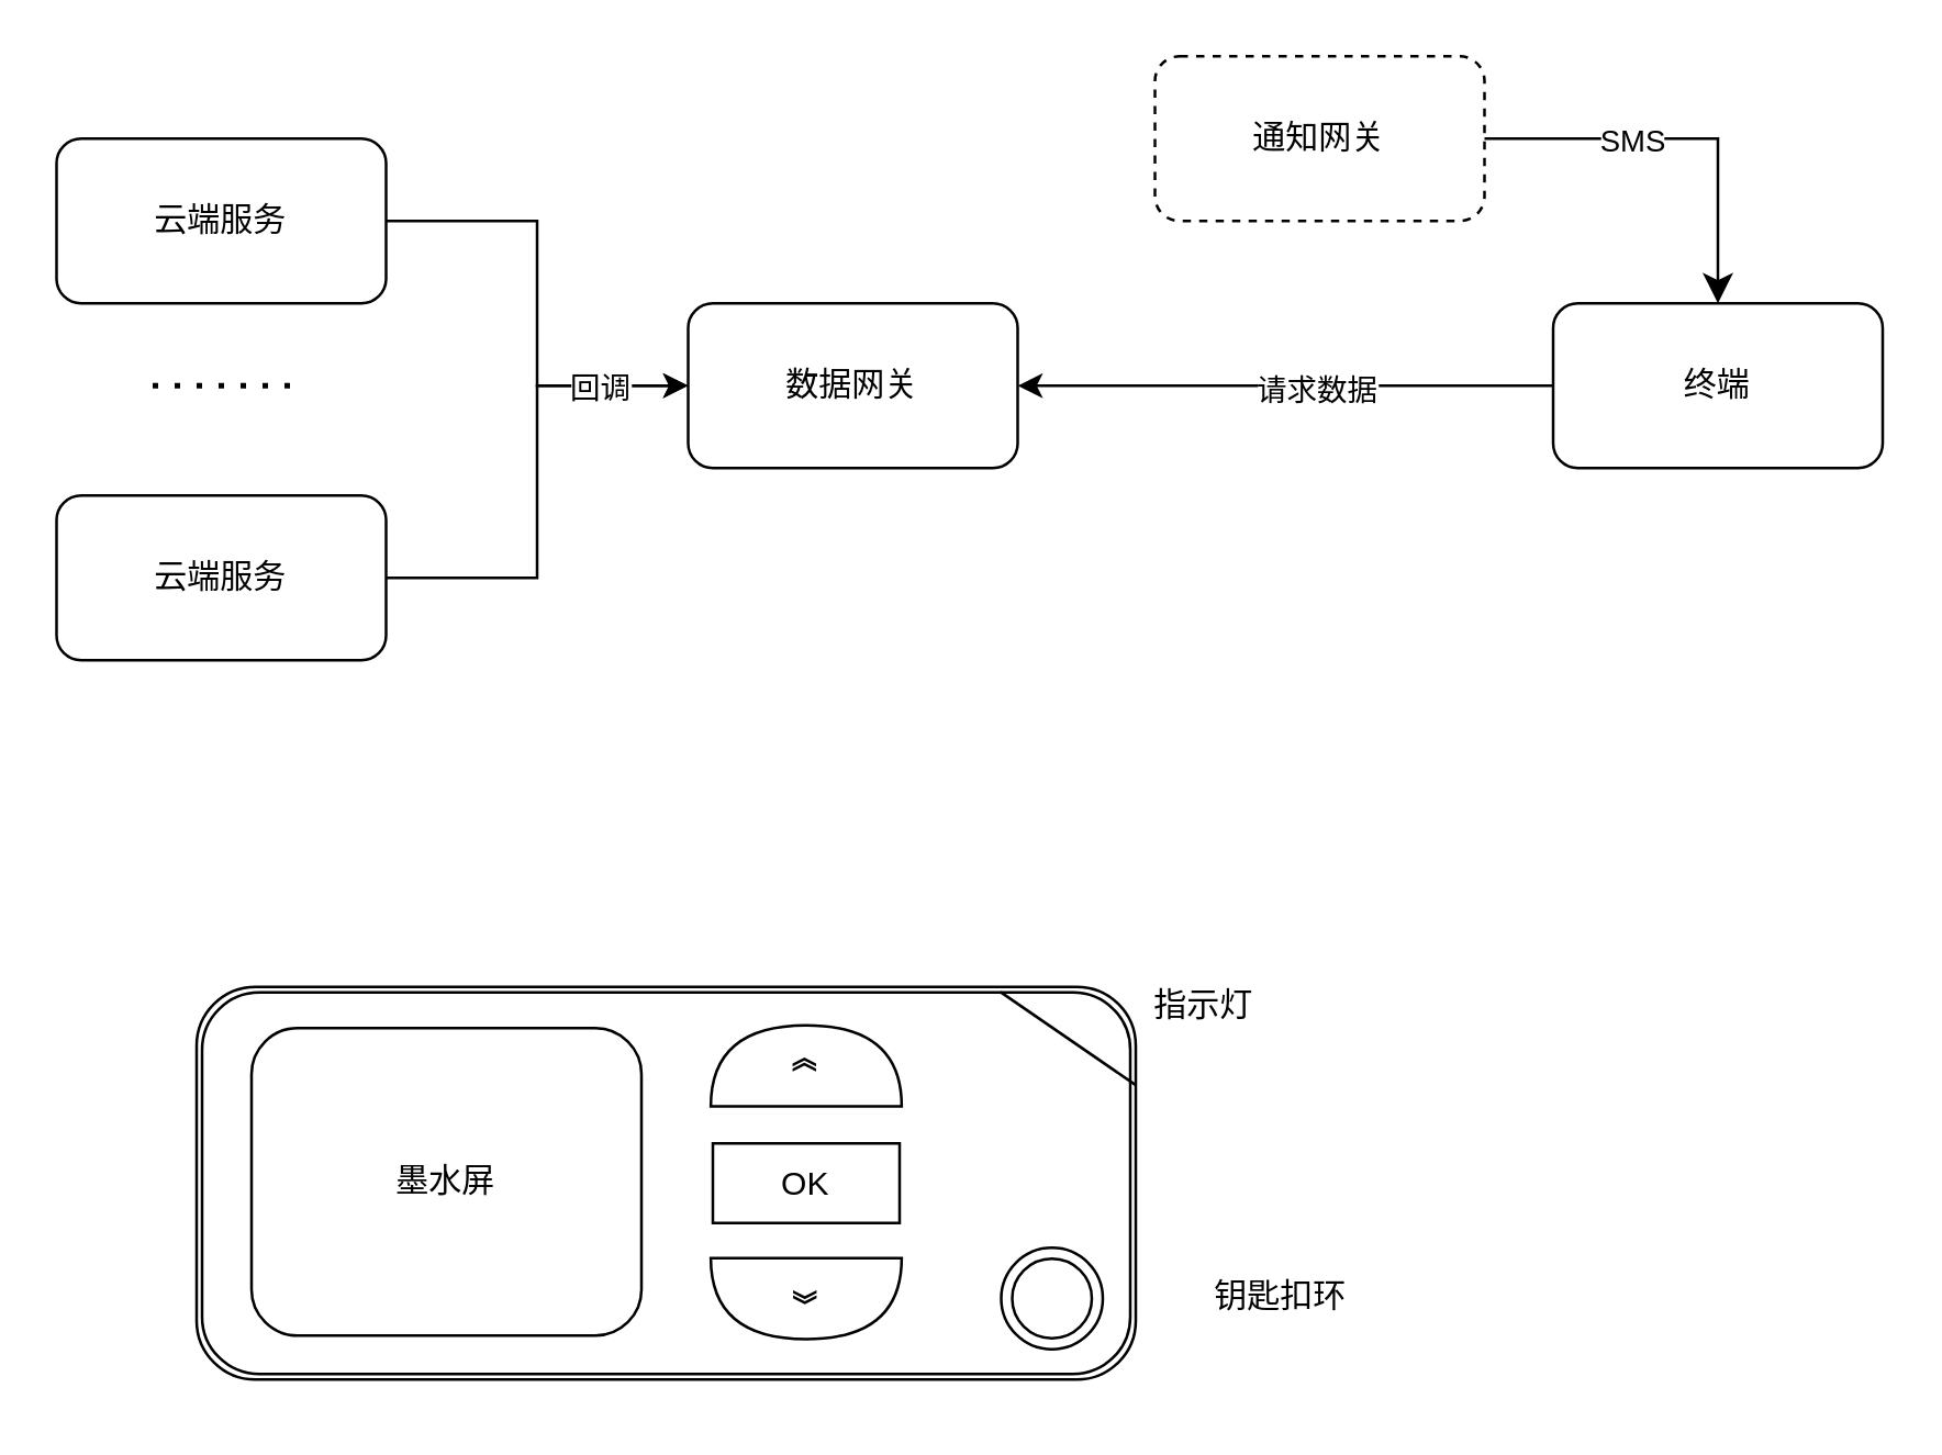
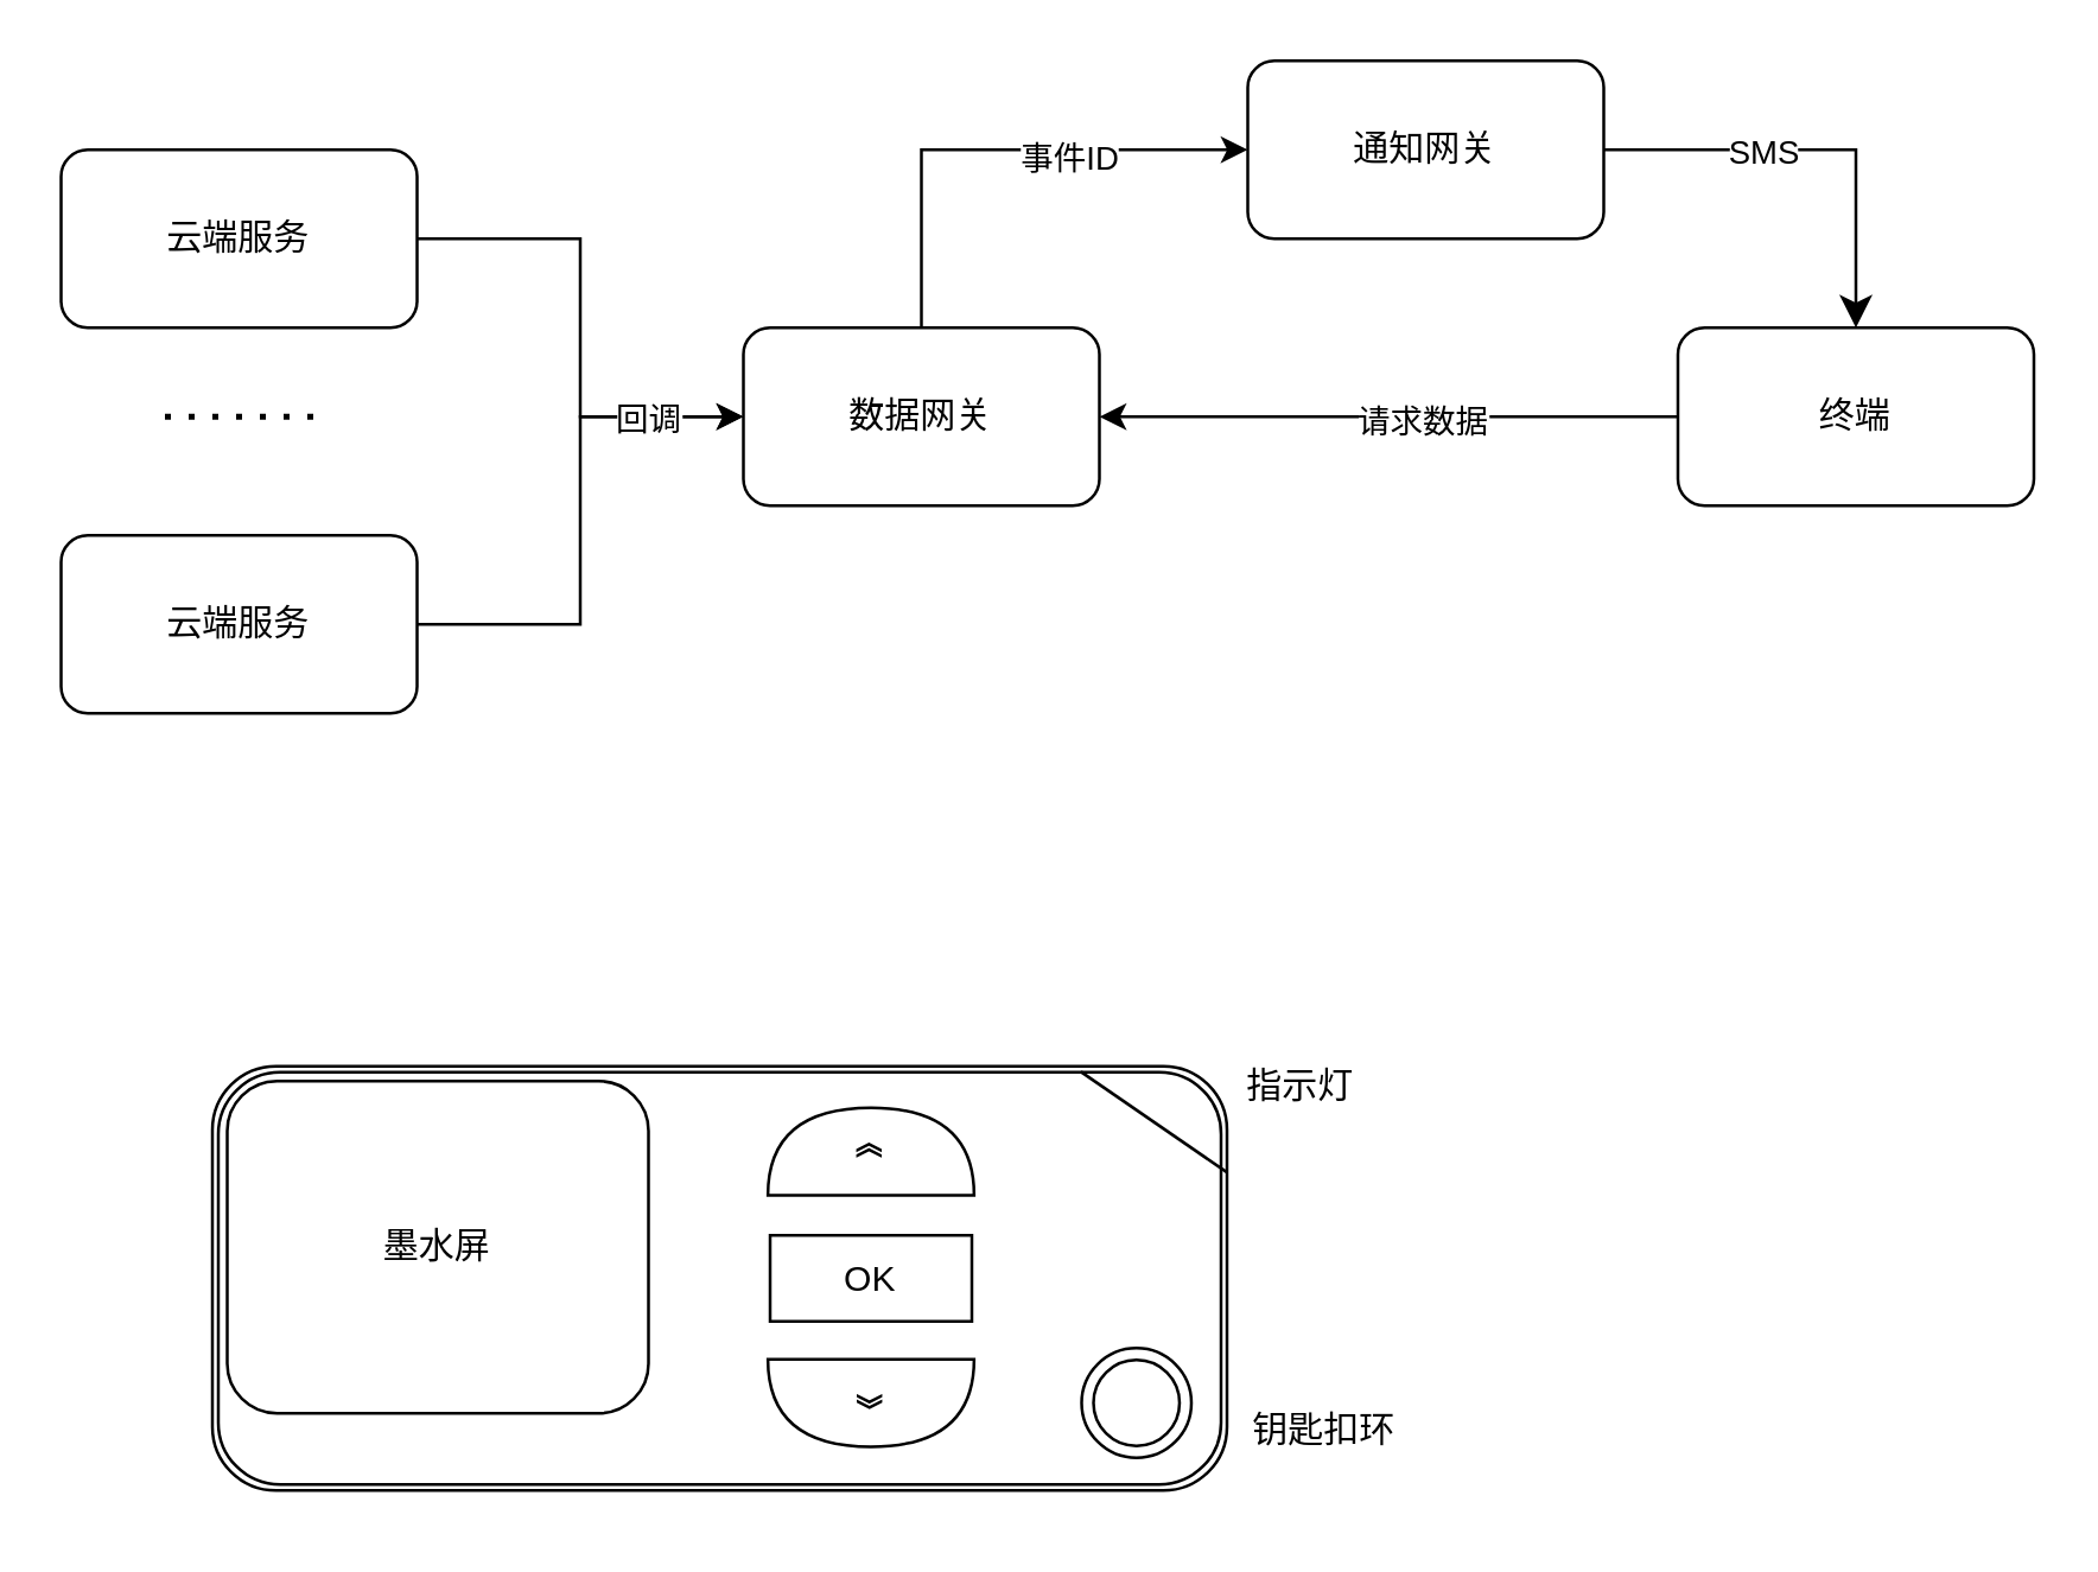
  <mxCell id="0" />
  <mxCell id="1" parent="0" />
  <mxCell id="2" style="edgeStyle=orthogonalEdgeStyle;rounded=0;orthogonalLoop=1;jettySize=auto;html=1;entryX=0;entryY=0.5;entryDx=0;entryDy=0;" edge="1" parent="1" source="3" target="9"><mxGeometry relative="1" as="geometry" /></mxCell>
  <mxCell id="3" value="云端服务" style="rounded=1;whiteSpace=wrap;html=1;" parent="1" vertex="1"><mxGeometry x="20" y="180" width="120" height="60" as="geometry" /></mxCell>
  <mxCell id="4" style="edgeStyle=orthogonalEdgeStyle;rounded=0;orthogonalLoop=1;jettySize=auto;html=1;entryX=0;entryY=0.5;entryDx=0;entryDy=0;" edge="1" parent="1" source="6" target="9"><mxGeometry relative="1" as="geometry" /></mxCell>
  <mxCell id="5" value="回调" style="edgeLabel;html=1;align=center;verticalAlign=middle;resizable=0;points=[];" vertex="1" connectable="0" parent="4"><mxGeometry x="0.612" relative="1" as="geometry"><mxPoint as="offset" /></mxGeometry></mxCell>
  <mxCell id="6" value="云端服务" style="rounded=1;whiteSpace=wrap;html=1;" vertex="1" parent="1"><mxGeometry x="20" y="50" width="120" height="60" as="geometry" /></mxCell>
+ <mxCell id="7" style="edgeStyle=orthogonalEdgeStyle;rounded=0;orthogonalLoop=1;jettySize=auto;html=1;entryX=0;entryY=0.5;entryDx=0;entryDy=0;" edge="1" parent="1" source="9" target="10"><mxGeometry relative="1" as="geometry"><Array as="points"><mxPoint x="310" y="50" /></Array></mxGeometry></mxCell>
+ <mxCell id="8" value="事件ID" style="edgeLabel;html=1;align=center;verticalAlign=middle;resizable=0;points=[];" vertex="1" connectable="0" parent="7"><mxGeometry x="0.282" y="-2" relative="1" as="geometry"><mxPoint as="offset" /></mxGeometry></mxCell>
  <mxCell id="9" value="数据网关" style="rounded=1;whiteSpace=wrap;html=1;" vertex="1" parent="1"><mxGeometry x="250" y="110" width="120" height="60" as="geometry" /></mxCell>
- <mxCell id="10" value="通知网关" style="rounded=1;whiteSpace=wrap;html=1;dashed=1;" vertex="1" parent="1"><mxGeometry x="420" y="20" width="120" height="60" as="geometry" /></mxCell>
+ <mxCell id="10" value="通知网关" style="rounded=1;whiteSpace=wrap;html=1;" vertex="1" parent="1"><mxGeometry x="420" y="20" width="120" height="60" as="geometry" /></mxCell>
  <mxCell id="11" style="edgeStyle=orthogonalEdgeStyle;rounded=0;orthogonalLoop=1;jettySize=auto;html=1;entryX=1;entryY=0.5;entryDx=0;entryDy=0;" edge="1" parent="1" source="13" target="9"><mxGeometry relative="1" as="geometry" /></mxCell>
  <mxCell id="12" value="请求数据" style="edgeLabel;html=1;align=center;verticalAlign=middle;resizable=0;points=[];" vertex="1" connectable="0" parent="11"><mxGeometry x="-0.109" y="1" relative="1" as="geometry"><mxPoint as="offset" /></mxGeometry></mxCell>
  <mxCell id="13" value="终端" style="rounded=1;whiteSpace=wrap;html=1;" vertex="1" parent="1"><mxGeometry x="565" y="110" width="120" height="60" as="geometry" /></mxCell>
  <mxCell id="14" value="" style="endArrow=none;dashed=1;html=1;dashPattern=1 3;strokeWidth=2;rounded=0;" edge="1" parent="1"><mxGeometry width="50" height="50" relative="1" as="geometry"><mxPoint x="55" y="140" as="sourcePoint" /><mxPoint x="110" y="140" as="targetPoint" /></mxGeometry></mxCell>
  <mxCell id="15" value="" style="edgeStyle=segmentEdgeStyle;endArrow=classic;html=1;curved=0;rounded=0;endSize=8;startSize=8;exitX=1;exitY=0.5;exitDx=0;exitDy=0;entryX=0.5;entryY=0;entryDx=0;entryDy=0;" edge="1" parent="1" source="10" target="13"><mxGeometry width="50" height="50" relative="1" as="geometry"><mxPoint x="380" y="190" as="sourcePoint" /><mxPoint x="430" y="140" as="targetPoint" /></mxGeometry></mxCell>
  <mxCell id="16" value="SMS" style="edgeLabel;html=1;align=center;verticalAlign=middle;resizable=0;points=[];" vertex="1" connectable="0" parent="15"><mxGeometry x="-0.271" relative="1" as="geometry"><mxPoint as="offset" /></mxGeometry></mxCell>
  <mxCell id="17" value="" style="shape=ext;double=1;rounded=1;whiteSpace=wrap;html=1;" vertex="1" parent="1"><mxGeometry x="71" y="359" width="342" height="143" as="geometry" /></mxCell>
  <mxCell id="18" value="" style="ellipse;shape=doubleEllipse;whiteSpace=wrap;html=1;aspect=fixed;" vertex="1" parent="1"><mxGeometry x="364" y="454" width="37" height="37" as="geometry" /></mxCell>
- <mxCell id="19" value="墨水屏" style="rounded=1;whiteSpace=wrap;html=1;" vertex="1" parent="1"><mxGeometry x="91" y="374" width="142" height="112" as="geometry" /></mxCell>
+ <mxCell id="19" value="墨水屏" style="rounded=1;whiteSpace=wrap;html=1;" vertex="1" parent="1"><mxGeometry x="76" y="364" width="142" height="112" as="geometry" /></mxCell>
  <mxCell id="20" value="" style="endArrow=none;html=1;rounded=0;entryX=1;entryY=0.25;entryDx=0;entryDy=0;exitX=0.856;exitY=0.013;exitDx=0;exitDy=0;exitPerimeter=0;" edge="1" parent="1" source="17" target="17"><mxGeometry width="50" height="50" relative="1" as="geometry"><mxPoint x="493" y="430" as="sourcePoint" /><mxPoint x="322" y="393" as="targetPoint" /></mxGeometry></mxCell>
  <mxCell id="21" value="指示灯" style="text;html=1;whiteSpace=wrap;strokeColor=none;fillColor=none;align=center;verticalAlign=middle;rounded=0;" vertex="1" parent="1"><mxGeometry x="408" y="351" width="60" height="30" as="geometry" /></mxCell>
  <mxCell id="22" value="OK" style="rounded=0;whiteSpace=wrap;html=1;" vertex="1" parent="1"><mxGeometry x="259" y="416" width="68" height="29" as="geometry" /></mxCell>
  <mxCell id="23" value="》" style="shape=or;whiteSpace=wrap;html=1;rotation=-90;" vertex="1" parent="1"><mxGeometry x="278.25" y="353" width="29.5" height="69.5" as="geometry" /></mxCell>
  <mxCell id="24" value="》" style="shape=or;whiteSpace=wrap;html=1;rotation=90;" vertex="1" parent="1"><mxGeometry x="278.25" y="437.75" width="29.5" height="69.5" as="geometry" /></mxCell>
- <mxCell id="25" value="钥匙扣环" style="text;html=1;whiteSpace=wrap;strokeColor=none;fillColor=none;align=center;verticalAlign=middle;rounded=0;" vertex="1" parent="1"><mxGeometry x="436" y="457" width="60" height="30" as="geometry" /></mxCell>
+ <mxCell id="25" value="钥匙扣环" style="text;html=1;whiteSpace=wrap;strokeColor=none;fillColor=none;align=center;verticalAlign=middle;rounded=0;" vertex="1" parent="1"><mxGeometry x="416" y="467" width="60" height="30" as="geometry" /></mxCell>
